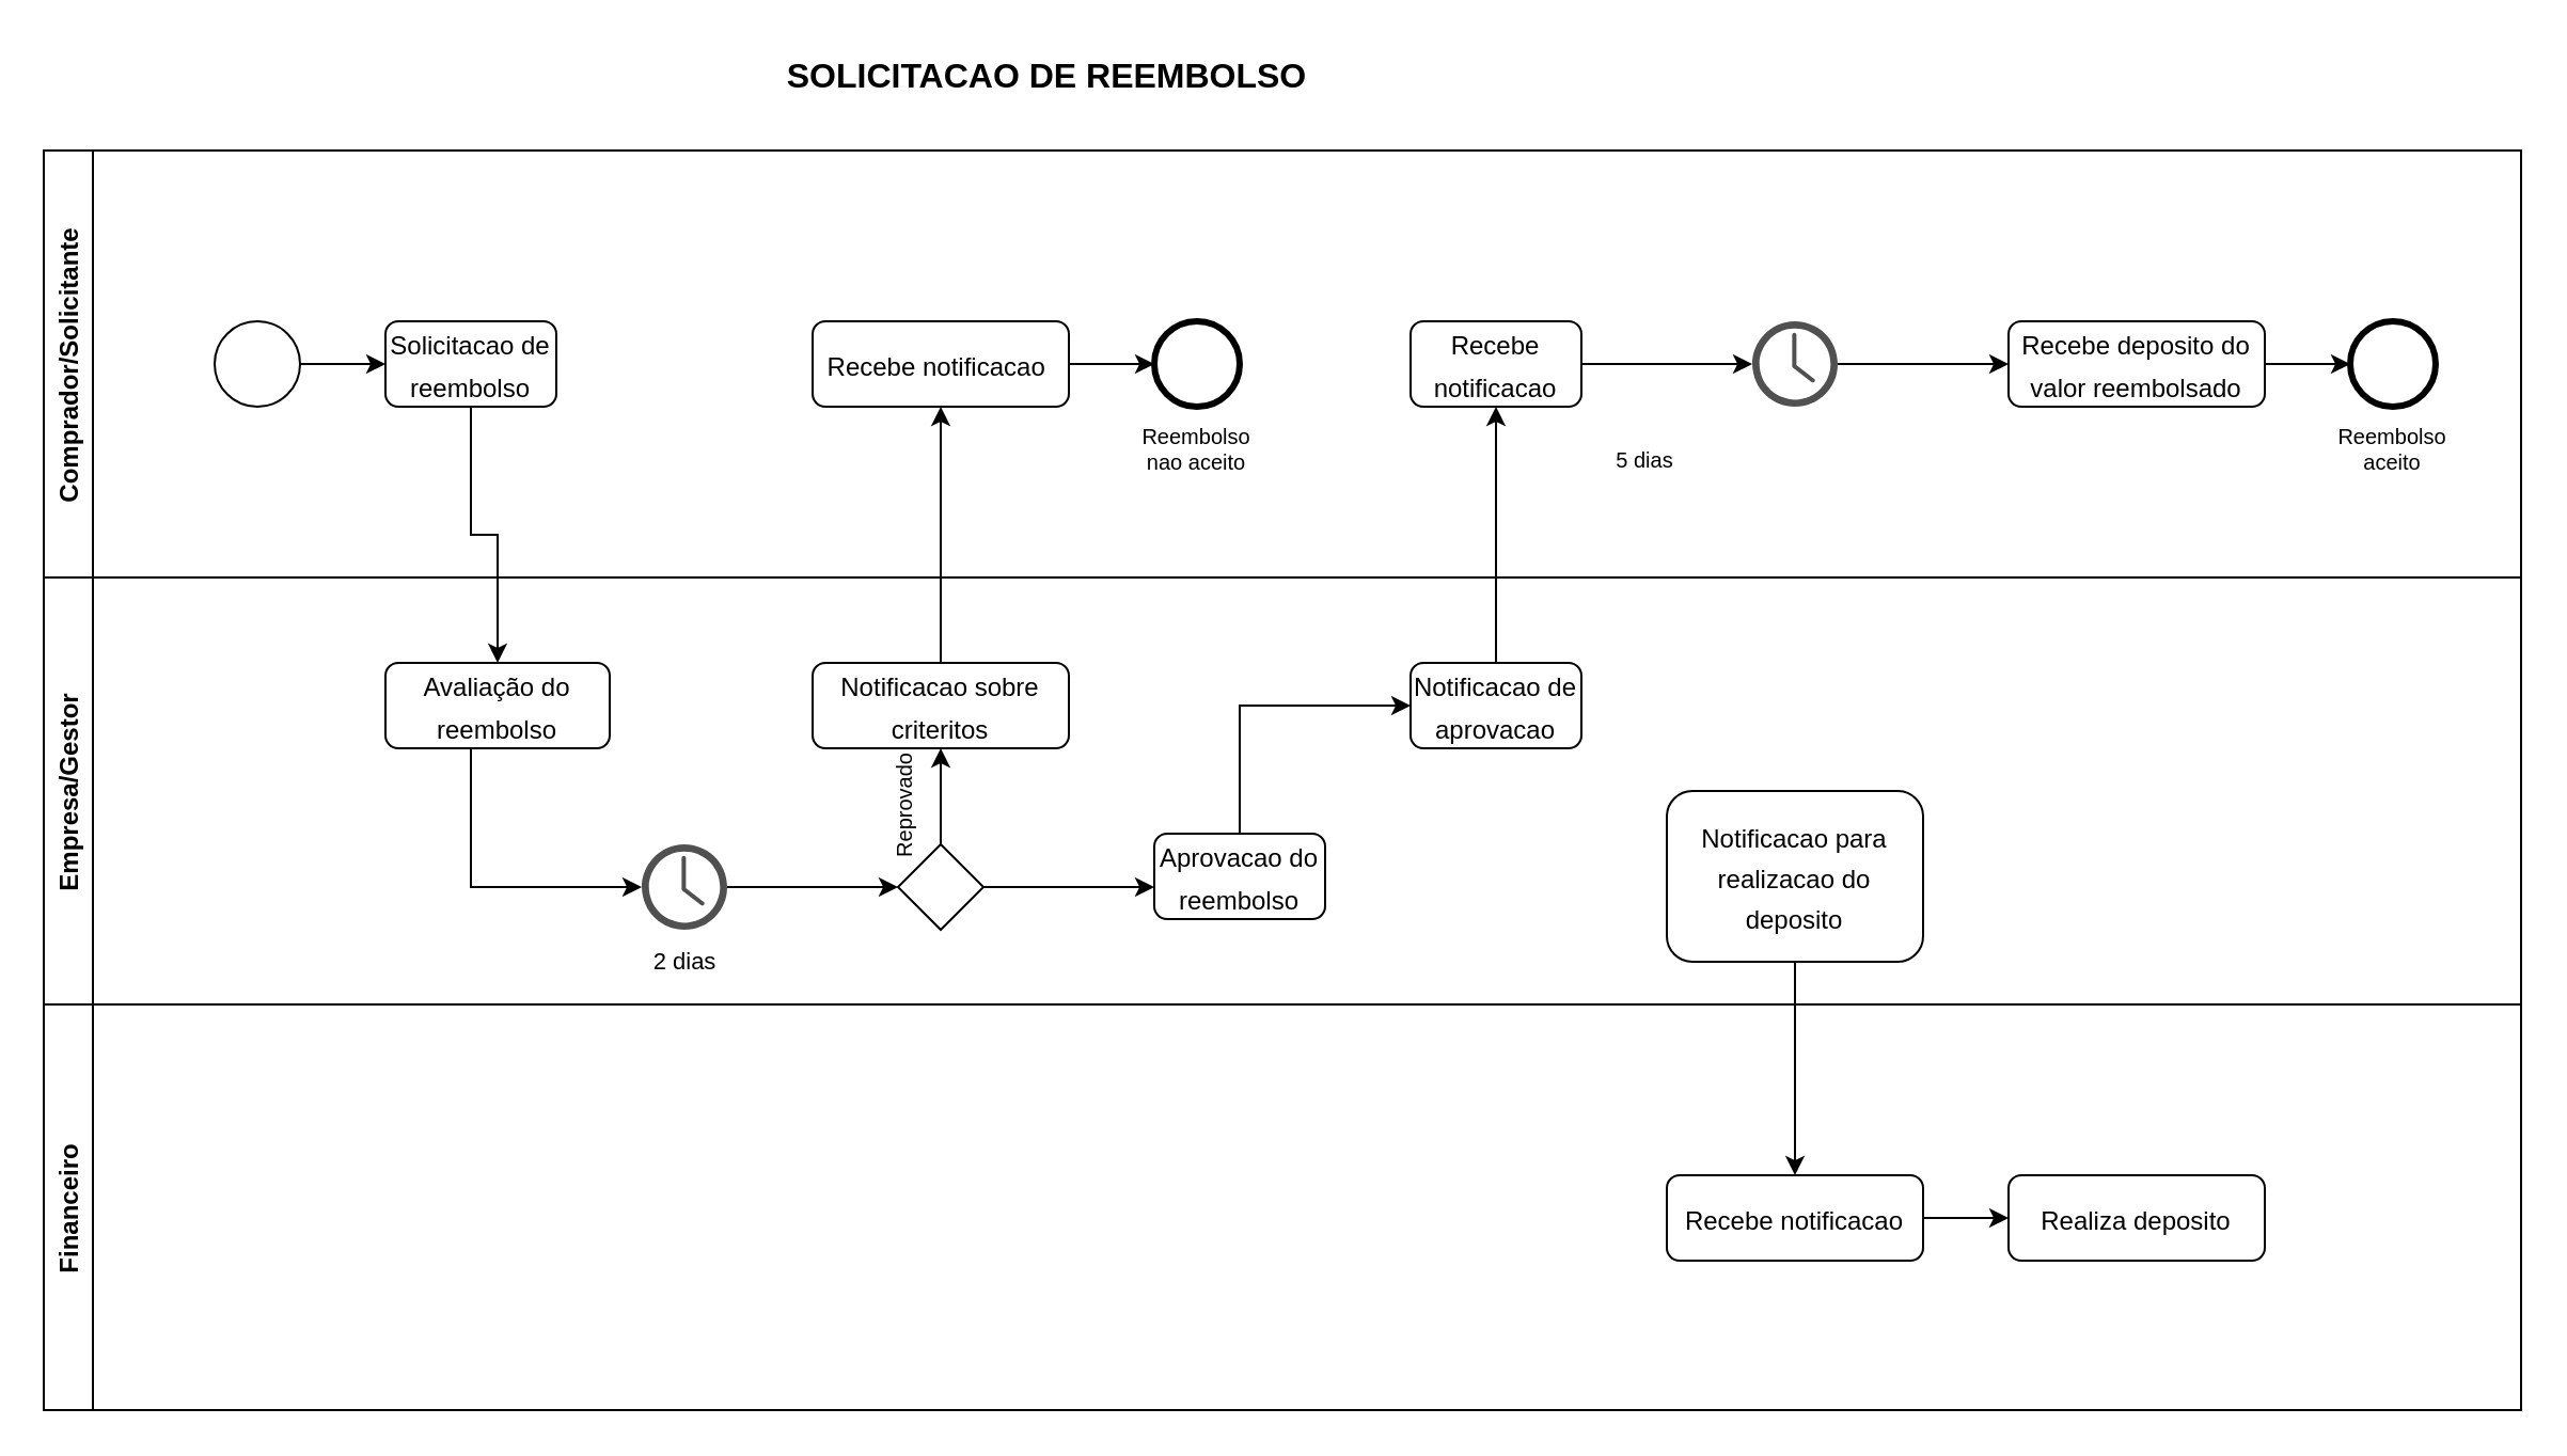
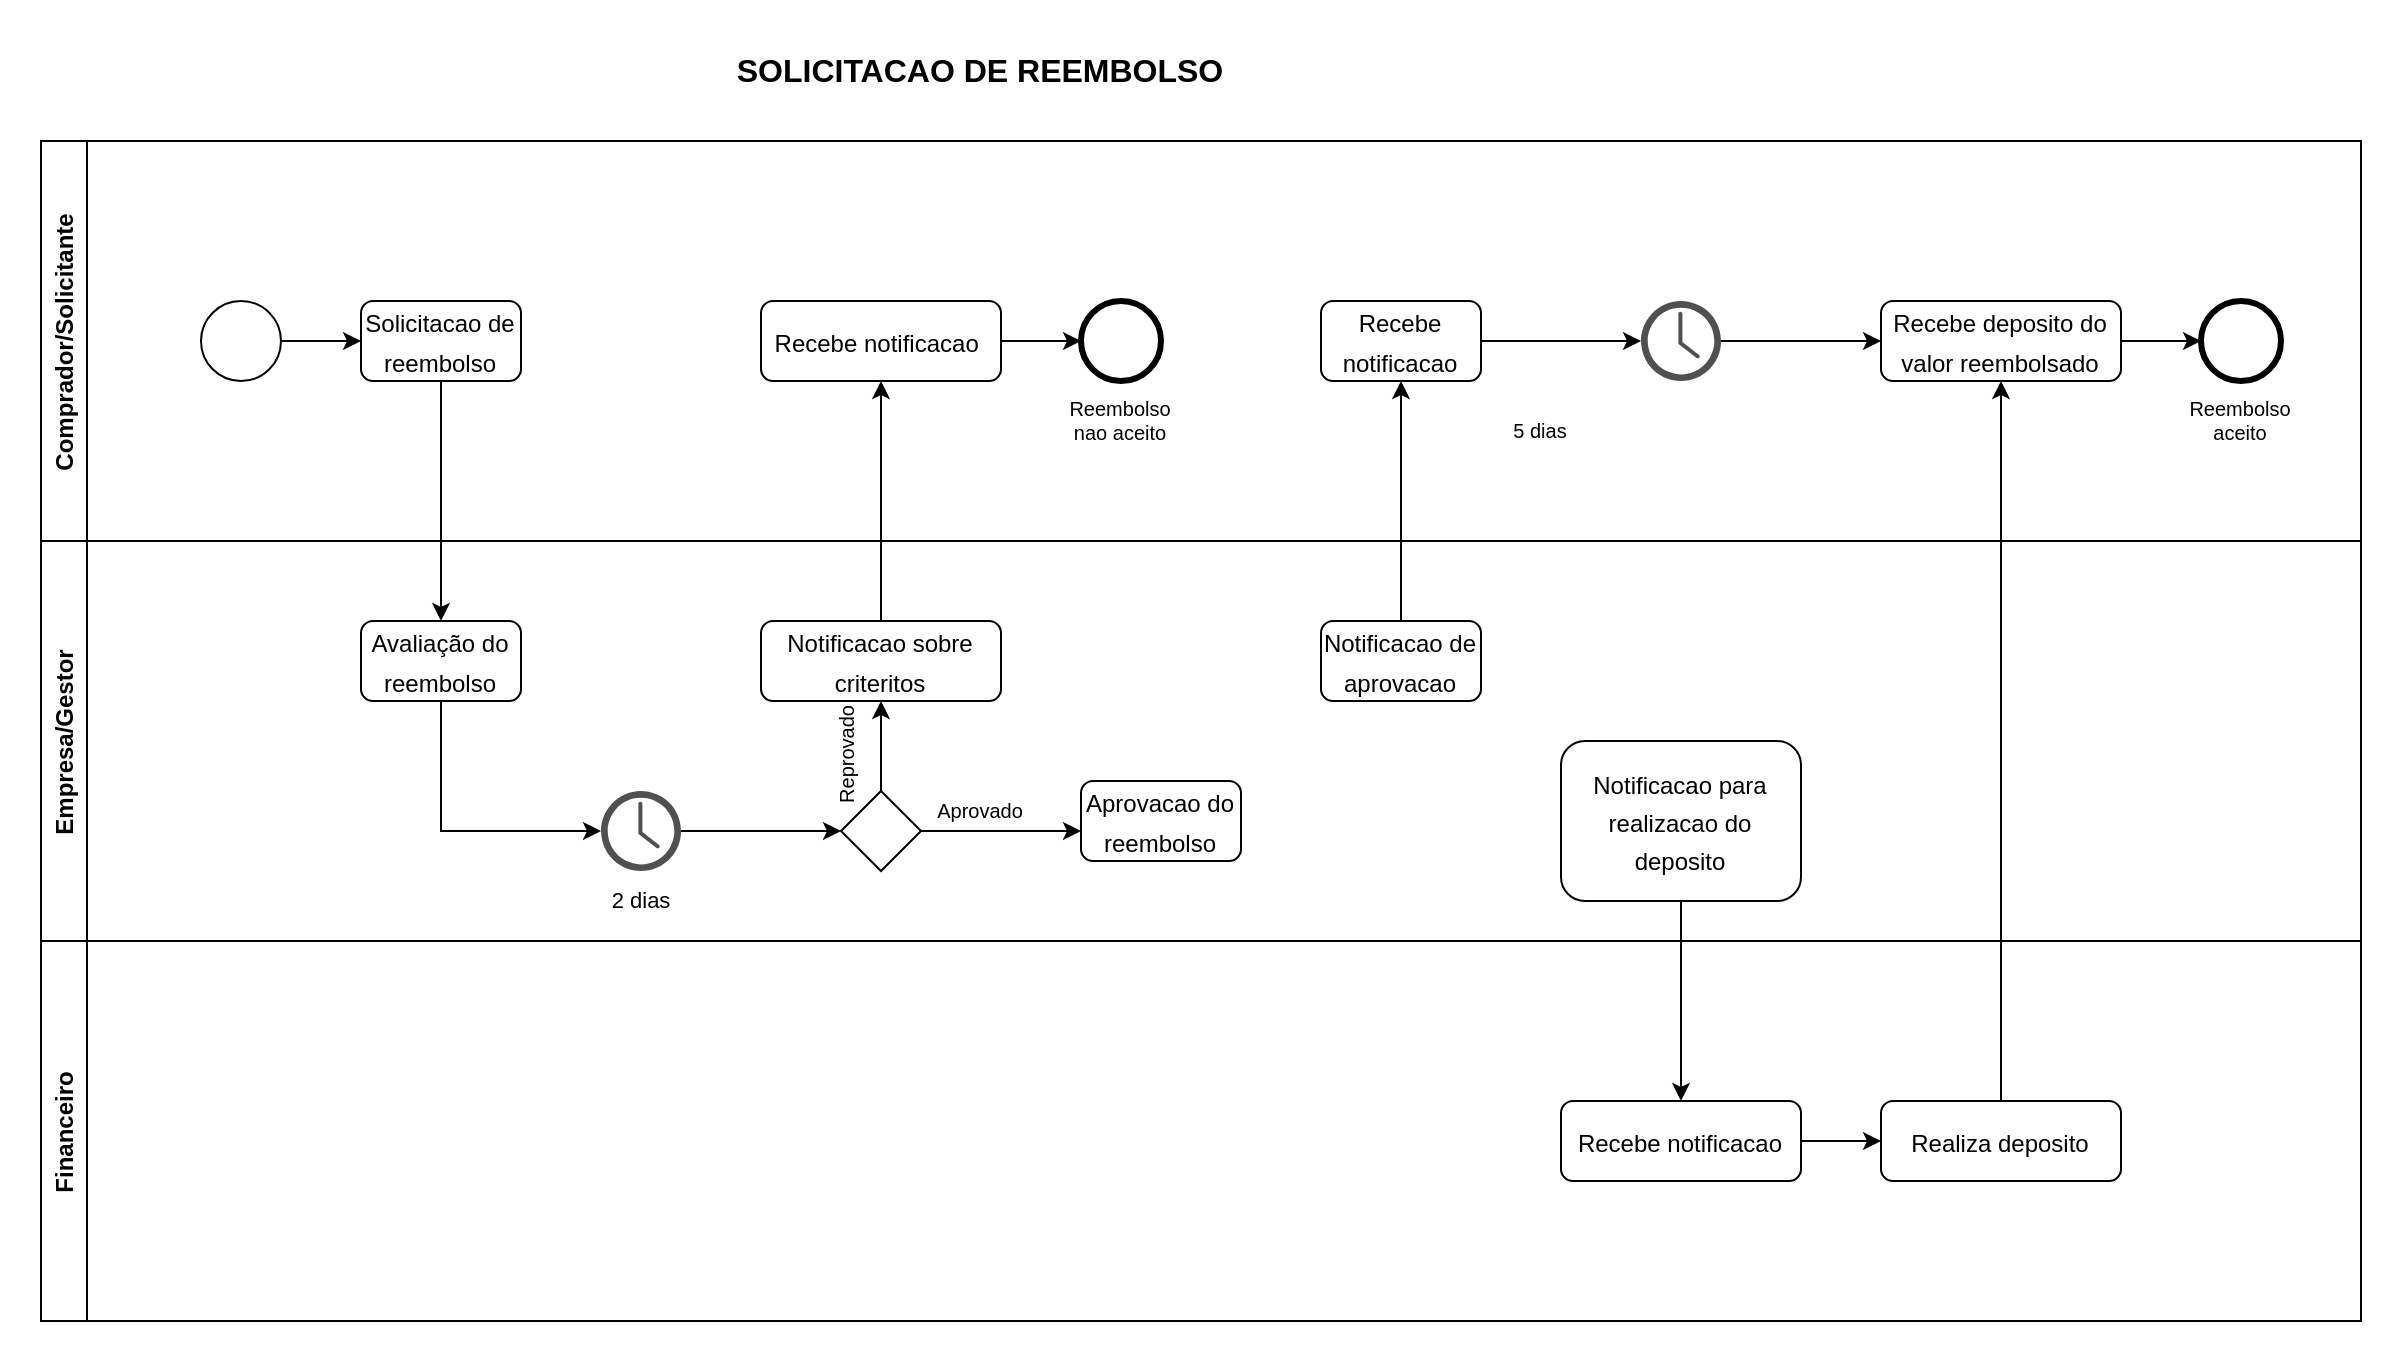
  <mxCell id="0" />
  <mxCell id="1" parent="0" />
  <mxCell id="2" value="Empresa/Gestor" style="swimlane;horizontal=0;startSize=23;" vertex="1" parent="1"><mxGeometry x="20" y="270" width="1160" height="200" as="geometry" /></mxCell>
  <mxCell id="3" style="edgeStyle=orthogonalEdgeStyle;rounded=0;orthogonalLoop=1;jettySize=auto;html=1;entryX=0.5;entryY=1;entryDx=0;entryDy=0;fontSize=10;" edge="1" parent="2" source="5" target="12"><mxGeometry relative="1" as="geometry" /></mxCell>
  <mxCell id="4" style="edgeStyle=orthogonalEdgeStyle;rounded=0;orthogonalLoop=1;jettySize=auto;html=1;entryX=0;entryY=0.625;entryDx=0;entryDy=0;entryPerimeter=0;fontSize=10;" edge="1" parent="2" source="5" target="11"><mxGeometry relative="1" as="geometry" /></mxCell>
  <mxCell id="5" value="" style="rhombus;whiteSpace=wrap;html=1;fontSize=12;" vertex="1" parent="2"><mxGeometry x="400" y="125" width="40" height="40" as="geometry" /></mxCell>
  <mxCell id="6" style="edgeStyle=orthogonalEdgeStyle;rounded=0;orthogonalLoop=1;jettySize=auto;html=1;fontSize=11;" edge="1" parent="2" source="7" target="9"><mxGeometry relative="1" as="geometry"><Array as="points"><mxPoint x="200" y="145" /></Array></mxGeometry></mxCell>
- <mxCell id="7" value="&lt;font style=&quot;font-size: 12px;&quot;&gt;Avaliação do reembolso&lt;/font&gt;" style="rounded=1;whiteSpace=wrap;html=1;fontSize=16;" vertex="1" parent="2"><mxGeometry x="160" y="40" width="105" height="40" as="geometry" /></mxCell>
+ <mxCell id="7" value="&lt;font style=&quot;font-size: 12px;&quot;&gt;Avaliação do reembolso&lt;/font&gt;" style="rounded=1;whiteSpace=wrap;html=1;fontSize=16;" vertex="1" parent="2"><mxGeometry x="160" y="40" width="80" height="40" as="geometry" /></mxCell>
  <mxCell id="8" style="edgeStyle=orthogonalEdgeStyle;rounded=0;orthogonalLoop=1;jettySize=auto;html=1;entryX=0;entryY=0.5;entryDx=0;entryDy=0;fontSize=11;" edge="1" parent="2" source="9" target="5"><mxGeometry relative="1" as="geometry" /></mxCell>
  <mxCell id="9" value="" style="sketch=0;pointerEvents=1;shadow=0;dashed=0;html=1;strokeColor=none;fillColor=#505050;labelPosition=center;verticalLabelPosition=bottom;verticalAlign=top;outlineConnect=0;align=center;shape=mxgraph.office.concepts.clock;fontSize=11;" vertex="1" parent="2"><mxGeometry x="280" y="125" width="40" height="40" as="geometry" /></mxCell>
  <mxCell id="10" value="2 dias" style="text;html=1;align=center;verticalAlign=middle;resizable=0;points=[];autosize=1;strokeColor=none;fillColor=none;fontSize=11;" vertex="1" parent="2"><mxGeometry x="275" y="165" width="50" height="30" as="geometry" /></mxCell>
  <mxCell id="11" value="&lt;font style=&quot;font-size: 12px;&quot;&gt;Aprovacao do reembolso&lt;/font&gt;" style="rounded=1;whiteSpace=wrap;html=1;fontSize=16;" vertex="1" parent="2"><mxGeometry x="520" y="120" width="80" height="40" as="geometry" /></mxCell>
  <mxCell id="12" value="&lt;span style=&quot;font-size: 12px;&quot;&gt;Notificacao sobre criteritos&lt;/span&gt;" style="rounded=1;whiteSpace=wrap;html=1;fontSize=16;" vertex="1" parent="2"><mxGeometry x="360" y="40" width="120" height="40" as="geometry" /></mxCell>
  <mxCell id="13" value="Reprovado" style="text;html=1;strokeColor=none;fillColor=none;align=center;verticalAlign=middle;whiteSpace=wrap;rounded=0;strokeWidth=3;fontSize=10;rotation=270;" vertex="1" parent="2"><mxGeometry x="382.5" y="90" width="40" height="35" as="geometry" /></mxCell>
+ <mxCell id="14" value="Aprovado" style="text;html=1;strokeColor=none;fillColor=none;align=center;verticalAlign=middle;whiteSpace=wrap;rounded=0;strokeWidth=3;fontSize=10;" vertex="1" parent="2"><mxGeometry x="440" y="120" width="60" height="30" as="geometry" /></mxCell>
  <mxCell id="15" value="&lt;span style=&quot;font-size: 12px;&quot;&gt;Notificacao para realizacao do deposito&lt;/span&gt;" style="rounded=1;whiteSpace=wrap;html=1;fontSize=16;" vertex="1" parent="2"><mxGeometry x="760" y="100" width="120" height="80" as="geometry" /></mxCell>
  <mxCell id="16" value="&lt;font style=&quot;font-size: 12px;&quot;&gt;Notificacao de aprovacao&lt;/font&gt;" style="rounded=1;whiteSpace=wrap;html=1;fontSize=16;" vertex="1" parent="2"><mxGeometry x="640" y="40" width="80" height="40" as="geometry" /></mxCell>
- <mxCell id="17" style="edgeStyle=orthogonalEdgeStyle;rounded=0;orthogonalLoop=1;jettySize=auto;html=1;fontSize=10;entryX=0;entryY=0.5;entryDx=0;entryDy=0;" edge="1" parent="2" source="11" target="16"><mxGeometry relative="1" as="geometry"><mxPoint x="560" y="60" as="targetPoint" /><Array as="points"><mxPoint x="560" y="60" /></Array></mxGeometry></mxCell>
  <mxCell id="18" value="Comprador/Solicitante" style="swimlane;horizontal=0;" vertex="1" parent="1"><mxGeometry x="20" y="70" width="1160" height="200" as="geometry" /></mxCell>
  <mxCell id="19" style="edgeStyle=orthogonalEdgeStyle;rounded=0;orthogonalLoop=1;jettySize=auto;html=1;entryX=0;entryY=0.5;entryDx=0;entryDy=0;fontSize=16;" edge="1" parent="18" source="20" target="21"><mxGeometry relative="1" as="geometry" /></mxCell>
  <mxCell id="20" value="" style="ellipse;whiteSpace=wrap;html=1;aspect=fixed;fontSize=16;" vertex="1" parent="18"><mxGeometry x="80" y="80" width="40" height="40" as="geometry" /></mxCell>
  <mxCell id="21" value="&lt;font style=&quot;font-size: 12px;&quot;&gt;Solicitacao de reembolso&lt;/font&gt;" style="rounded=1;whiteSpace=wrap;html=1;fontSize=16;" vertex="1" parent="18"><mxGeometry x="160" y="80" width="80" height="40" as="geometry" /></mxCell>
  <mxCell id="22" value="&lt;span style=&quot;font-size: 12px;&quot;&gt;Recebe notificacao&amp;nbsp;&lt;/span&gt;" style="rounded=1;whiteSpace=wrap;html=1;fontSize=16;" vertex="1" parent="18"><mxGeometry x="360" y="80" width="120" height="40" as="geometry" /></mxCell>
  <mxCell id="23" value="" style="ellipse;whiteSpace=wrap;html=1;aspect=fixed;fontSize=16;strokeWidth=3;" vertex="1" parent="18"><mxGeometry x="520" y="80" width="40" height="40" as="geometry" /></mxCell>
  <mxCell id="24" style="edgeStyle=orthogonalEdgeStyle;rounded=0;orthogonalLoop=1;jettySize=auto;html=1;fontSize=10;entryX=0;entryY=0.5;entryDx=0;entryDy=0;" edge="1" parent="18" source="22" target="23"><mxGeometry relative="1" as="geometry"><mxPoint x="480" y="100" as="targetPoint" /></mxGeometry></mxCell>
  <mxCell id="25" style="edgeStyle=orthogonalEdgeStyle;rounded=0;orthogonalLoop=1;jettySize=auto;html=1;entryX=0;entryY=0.5;entryDx=0;entryDy=0;fontSize=10;" edge="1" parent="18" source="26" target="27"><mxGeometry relative="1" as="geometry" /></mxCell>
  <mxCell id="26" value="&lt;font style=&quot;font-size: 12px;&quot;&gt;Recebe deposito do valor reembolsado&lt;/font&gt;" style="rounded=1;whiteSpace=wrap;html=1;fontSize=16;" vertex="1" parent="18"><mxGeometry x="920" y="80" width="120" height="40" as="geometry" /></mxCell>
  <mxCell id="27" value="" style="ellipse;whiteSpace=wrap;html=1;aspect=fixed;fontSize=16;strokeWidth=3;" vertex="1" parent="18"><mxGeometry x="1080" y="80" width="40" height="40" as="geometry" /></mxCell>
  <mxCell id="28" style="edgeStyle=orthogonalEdgeStyle;rounded=0;orthogonalLoop=1;jettySize=auto;html=1;entryX=0;entryY=0.5;entryDx=0;entryDy=0;fontSize=10;" edge="1" parent="18" source="29" target="26"><mxGeometry relative="1" as="geometry" /></mxCell>
  <mxCell id="29" value="" style="sketch=0;pointerEvents=1;shadow=0;dashed=0;html=1;strokeColor=none;fillColor=#505050;labelPosition=center;verticalLabelPosition=bottom;verticalAlign=top;outlineConnect=0;align=center;shape=mxgraph.office.concepts.clock;fontSize=11;" vertex="1" parent="18"><mxGeometry x="800" y="80" width="40" height="40" as="geometry" /></mxCell>
  <mxCell id="30" value="5 dias" style="text;html=1;strokeColor=none;fillColor=none;align=center;verticalAlign=middle;whiteSpace=wrap;rounded=0;strokeWidth=3;fontSize=10;" vertex="1" parent="18"><mxGeometry x="720" y="130" width="60" height="30" as="geometry" /></mxCell>
  <mxCell id="31" style="edgeStyle=orthogonalEdgeStyle;rounded=0;orthogonalLoop=1;jettySize=auto;html=1;fontSize=10;" edge="1" parent="18" source="32" target="29"><mxGeometry relative="1" as="geometry" /></mxCell>
  <mxCell id="32" value="&lt;font style=&quot;font-size: 12px;&quot;&gt;Recebe notificacao&lt;/font&gt;" style="rounded=1;whiteSpace=wrap;html=1;fontSize=16;" vertex="1" parent="18"><mxGeometry x="640" y="80" width="80" height="40" as="geometry" /></mxCell>
  <mxCell id="33" value="Reembolso nao aceito" style="text;html=1;strokeColor=none;fillColor=none;align=center;verticalAlign=middle;whiteSpace=wrap;rounded=0;strokeWidth=3;fontSize=10;" vertex="1" parent="18"><mxGeometry x="510" y="120" width="60" height="40" as="geometry" /></mxCell>
  <mxCell id="34" value="Reembolso aceito" style="text;html=1;strokeColor=none;fillColor=none;align=center;verticalAlign=middle;whiteSpace=wrap;rounded=0;strokeWidth=3;fontSize=10;" vertex="1" parent="18"><mxGeometry x="1070" y="120" width="60" height="40" as="geometry" /></mxCell>
  <mxCell id="35" value="Financeiro" style="swimlane;horizontal=0;startSize=23;" vertex="1" parent="1"><mxGeometry x="20" y="470" width="1160" height="190" as="geometry" /></mxCell>
  <mxCell id="36" style="edgeStyle=orthogonalEdgeStyle;rounded=0;orthogonalLoop=1;jettySize=auto;html=1;entryX=0;entryY=0.5;entryDx=0;entryDy=0;fontSize=10;" edge="1" parent="35" source="37" target="38"><mxGeometry relative="1" as="geometry" /></mxCell>
  <mxCell id="37" value="&lt;font style=&quot;font-size: 12px;&quot;&gt;Recebe notificacao&lt;/font&gt;" style="rounded=1;whiteSpace=wrap;html=1;fontSize=16;" vertex="1" parent="35"><mxGeometry x="760" y="80" width="120" height="40" as="geometry" /></mxCell>
  <mxCell id="38" value="&lt;font style=&quot;font-size: 12px;&quot;&gt;Realiza deposito&lt;/font&gt;" style="rounded=1;whiteSpace=wrap;html=1;fontSize=16;" vertex="1" parent="35"><mxGeometry x="920" y="80" width="120" height="40" as="geometry" /></mxCell>
  <mxCell id="39" value="&lt;span style=&quot;font-size: 16px;&quot;&gt;&lt;b&gt;SOLICITACAO DE REEMBOLSO&lt;/b&gt;&lt;/span&gt;" style="text;html=1;strokeColor=none;fillColor=none;align=center;verticalAlign=middle;whiteSpace=wrap;rounded=0;" vertex="1" parent="1"><mxGeometry x="340" y="20" width="300" height="30" as="geometry" /></mxCell>
  <mxCell id="40" style="edgeStyle=orthogonalEdgeStyle;rounded=0;orthogonalLoop=1;jettySize=auto;html=1;fontSize=12;" edge="1" parent="1" source="21" target="7"><mxGeometry relative="1" as="geometry" /></mxCell>
  <mxCell id="41" style="edgeStyle=orthogonalEdgeStyle;rounded=0;orthogonalLoop=1;jettySize=auto;html=1;entryX=0.5;entryY=1;entryDx=0;entryDy=0;fontSize=10;" edge="1" parent="1" source="12" target="22"><mxGeometry relative="1" as="geometry" /></mxCell>
  <mxCell id="42" style="edgeStyle=orthogonalEdgeStyle;rounded=0;orthogonalLoop=1;jettySize=auto;html=1;entryX=0.5;entryY=0;entryDx=0;entryDy=0;fontSize=10;" edge="1" parent="1" source="15" target="37"><mxGeometry relative="1" as="geometry" /></mxCell>
  <mxCell id="43" style="edgeStyle=orthogonalEdgeStyle;rounded=0;orthogonalLoop=1;jettySize=auto;html=1;entryX=0.5;entryY=1;entryDx=0;entryDy=0;fontSize=10;" edge="1" parent="1" source="16" target="32"><mxGeometry relative="1" as="geometry" /></mxCell>
+ <mxCell id="44" style="edgeStyle=orthogonalEdgeStyle;rounded=0;orthogonalLoop=1;jettySize=auto;html=1;entryX=0.5;entryY=1;entryDx=0;entryDy=0;fontSize=10;" edge="1" parent="1" source="38" target="26"><mxGeometry relative="1" as="geometry" /></mxCell>
